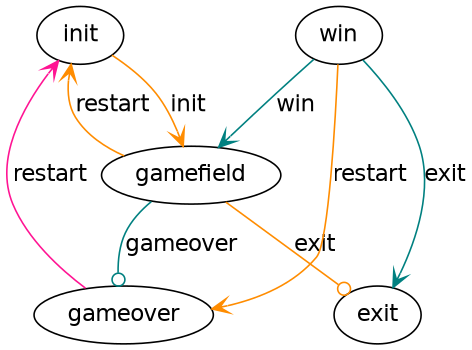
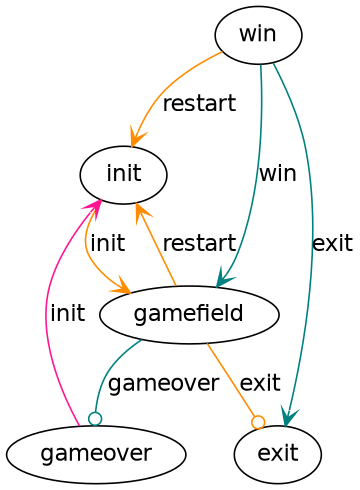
  digraph {
    fontname="DejaVu Sans"
    node [fontname="DejaVu Sans"]
    edge [arrowhead=vee color=darkorange fontname="DejaVu Sans"]
    n1 [label=init]
    n2 [label=gamefield]
    n3 [label=gameover]
    n4 [label=exit]
    n5 [label=win]
    n1 -> n2 [label=init]
    n2 -> n1 [label=restart]
    n2 -> n3 [arrowhead=odot color=teal label=gameover]
    n2 -> n4 [arrowhead=odot label=exit]
-   n3 -> n1 [color=deeppink label=restart]
-   n5 -> n3 [label=restart]
+   n3 -> n1 [color=deeppink label=init]
+   n5 -> n1 [label=restart]
    n5 -> n2 [color=teal label=win]
    n5 -> n4 [color=teal label=exit]
  }
